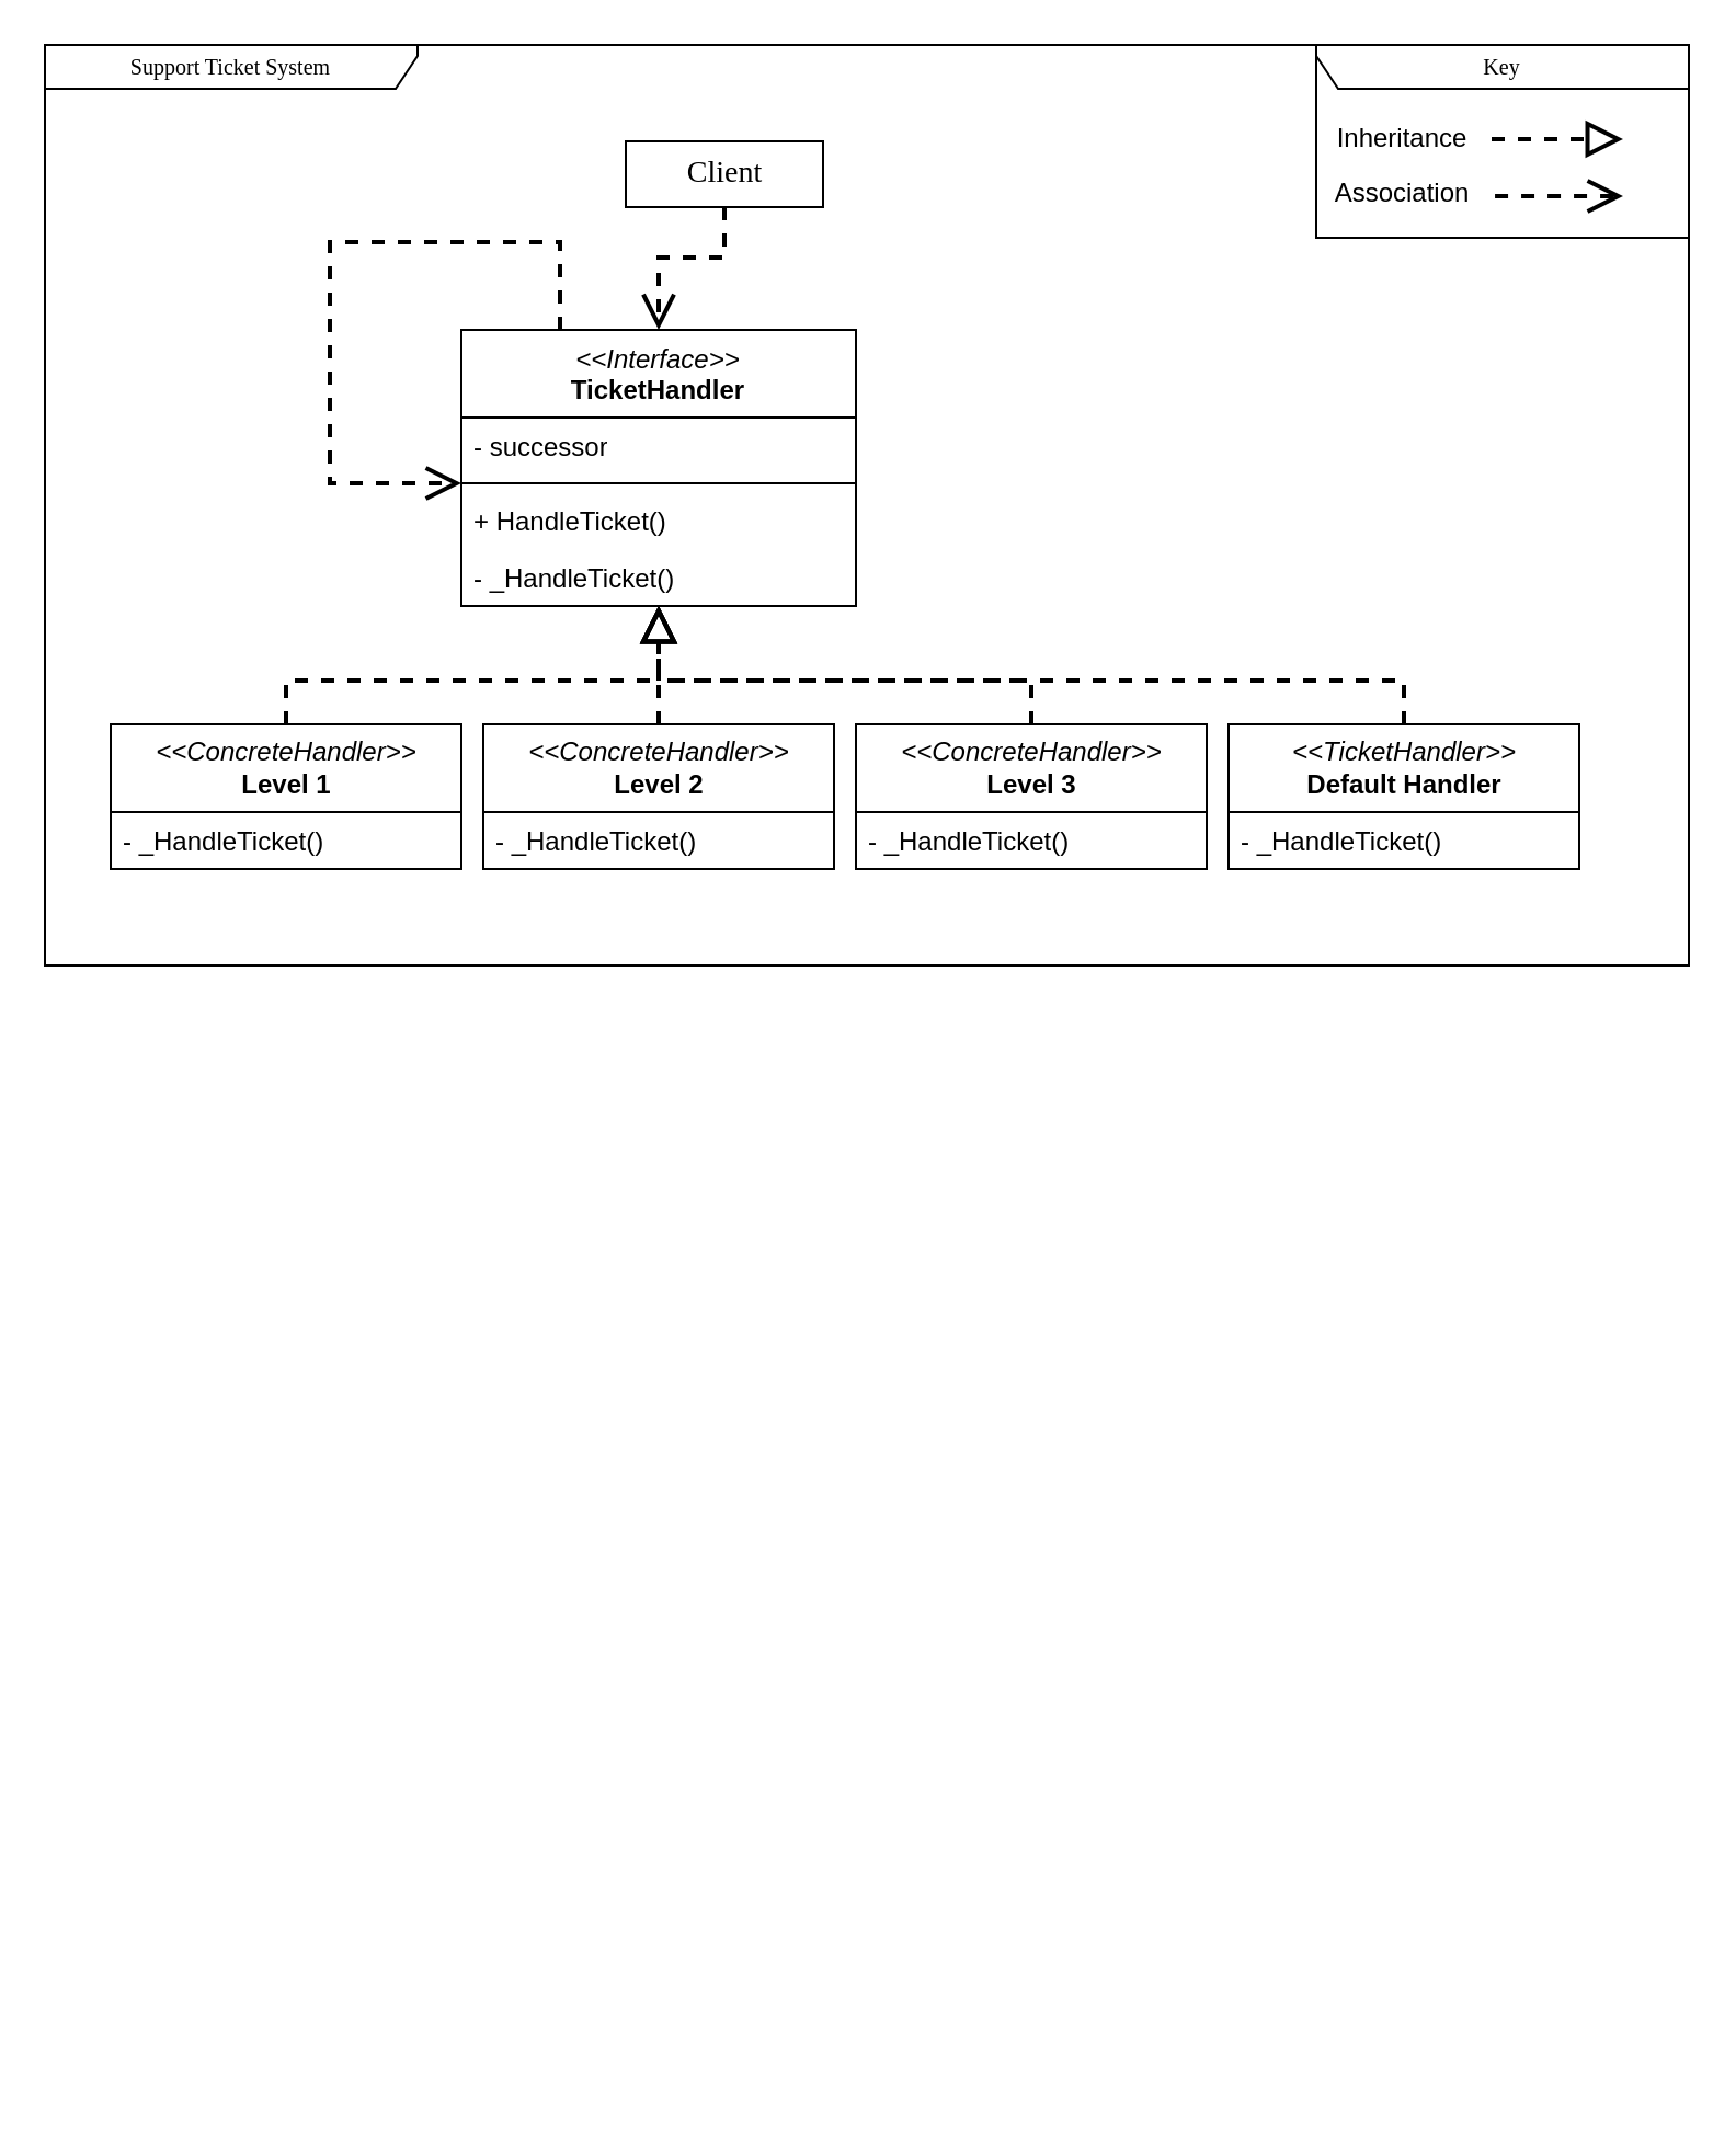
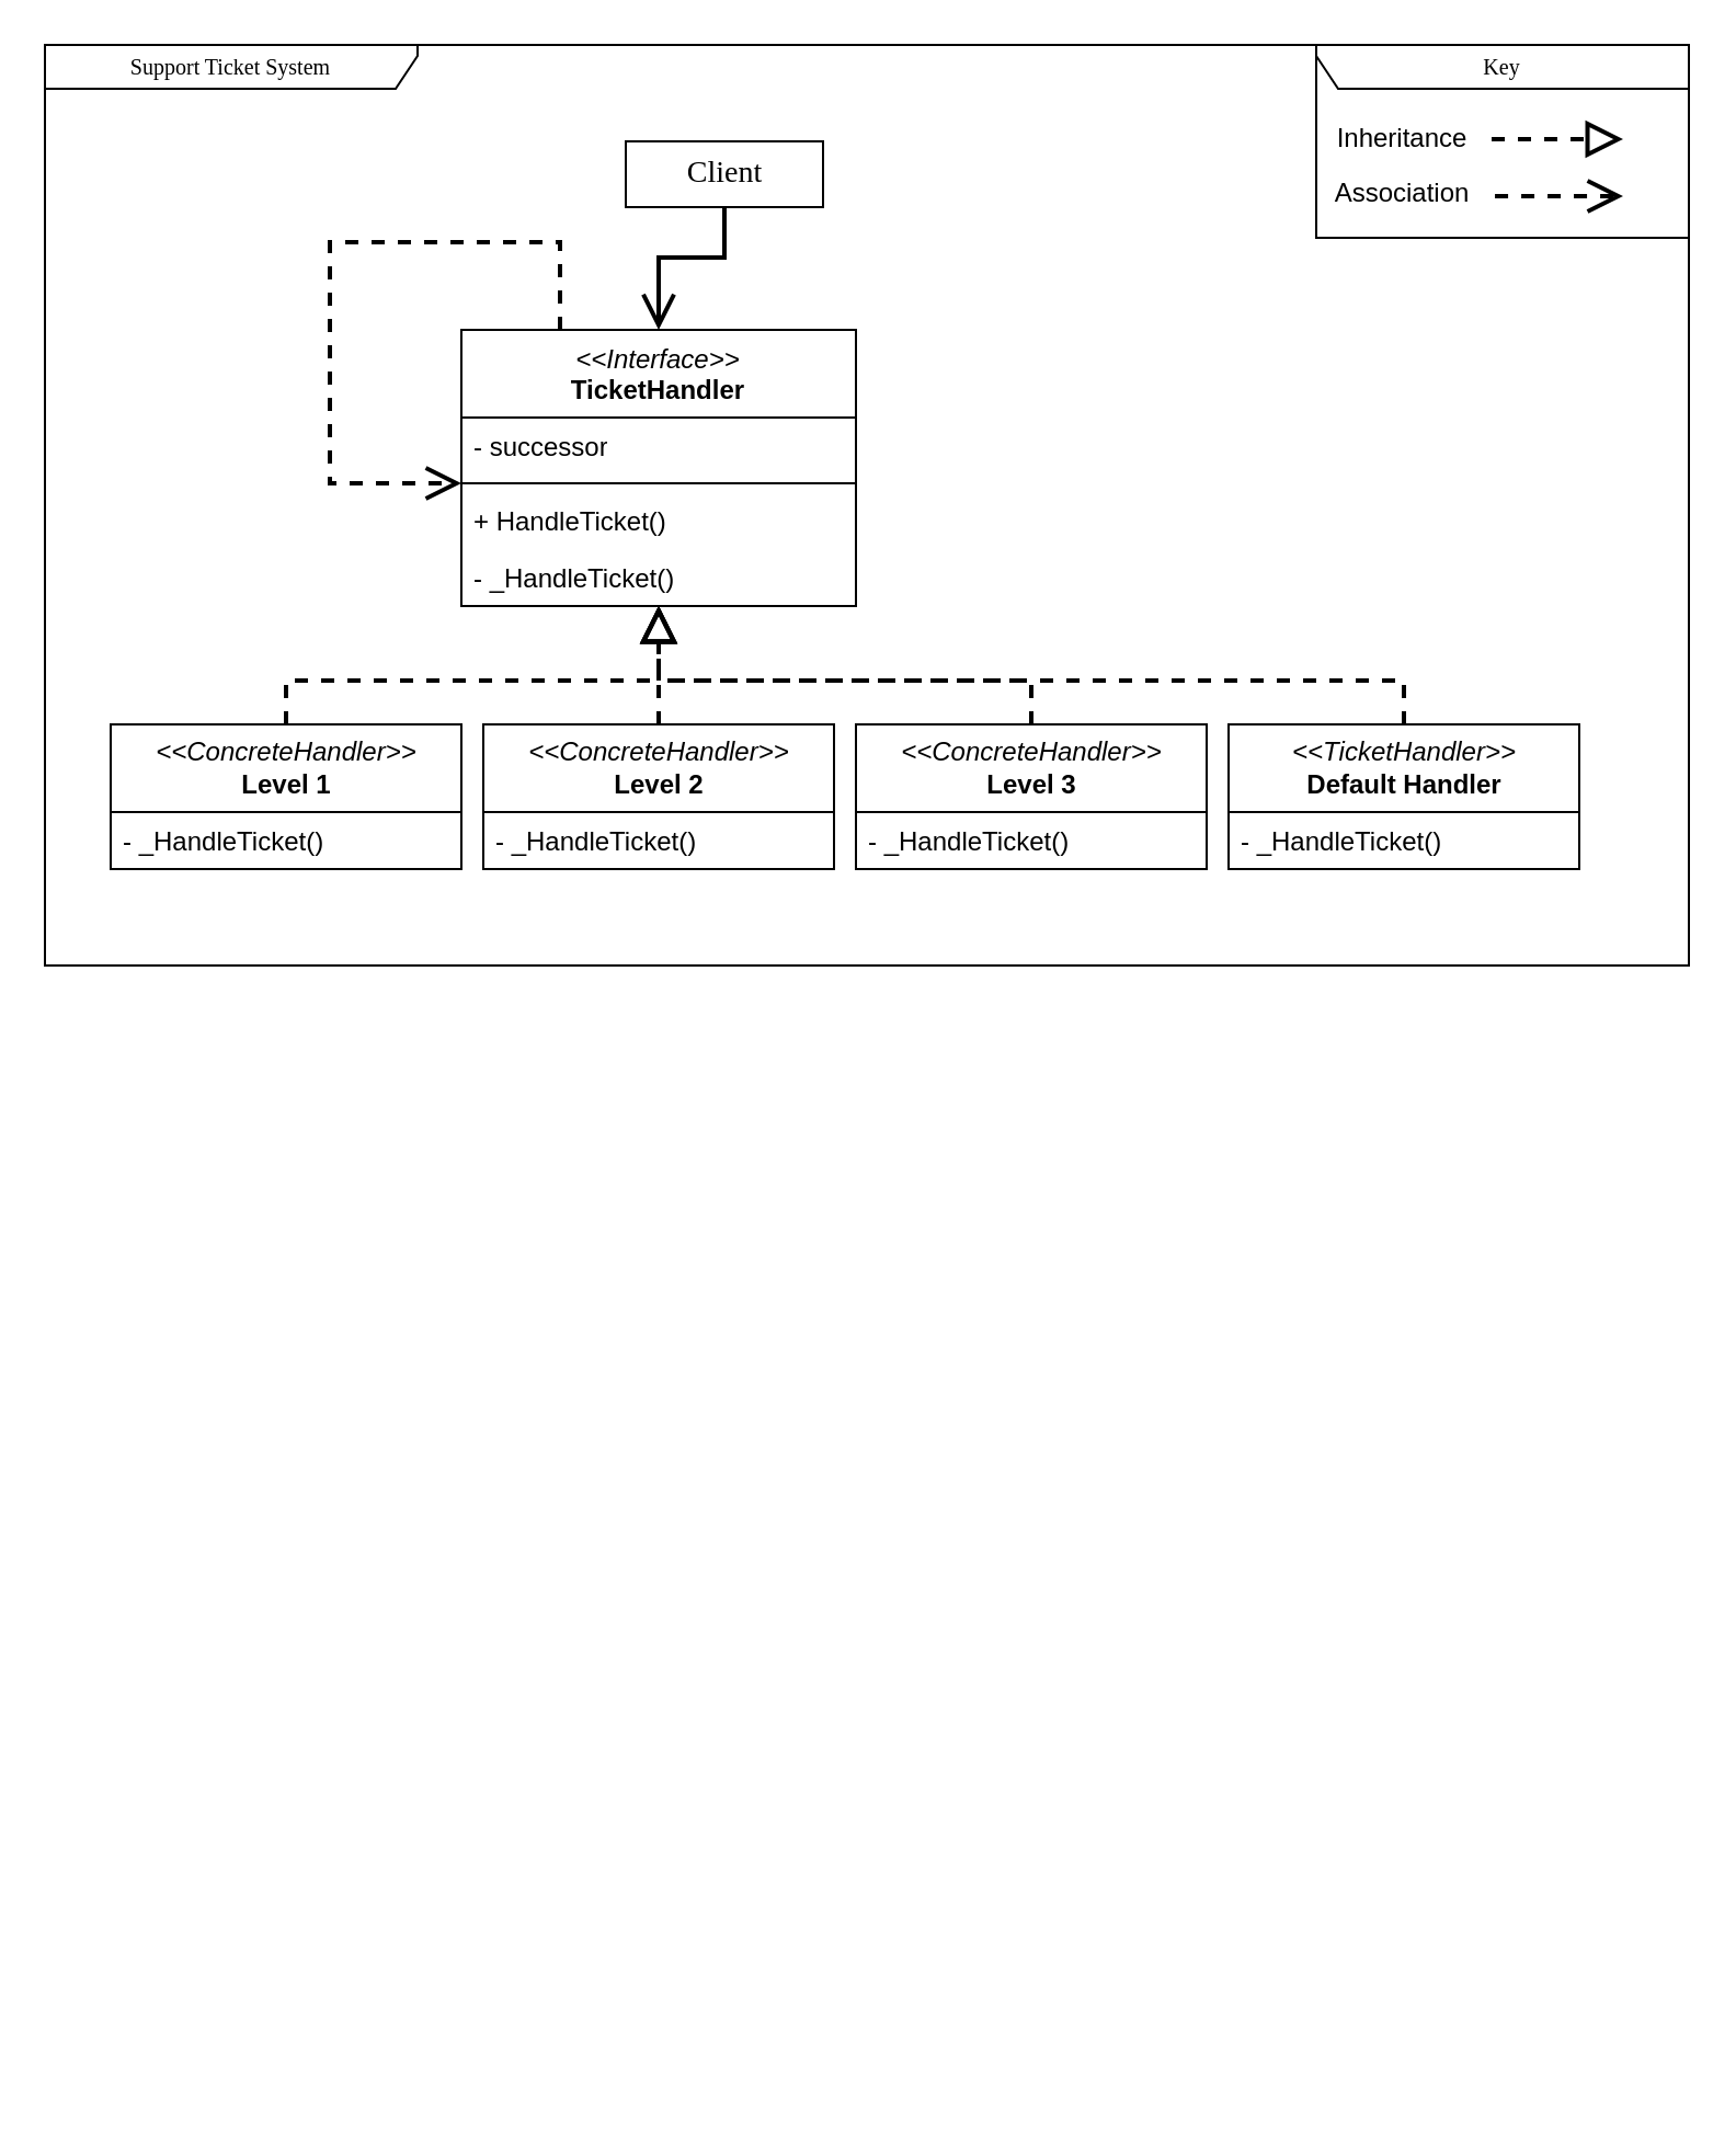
  <mxCell id="0" />
  <mxCell id="1" parent="0" />
  <mxCell id="2" value="Support Ticket System" style="shape=umlFrame;whiteSpace=wrap;html=1;rounded=0;shadow=0;comic=0;labelBackgroundColor=none;strokeWidth=1;fontFamily=Verdana;fontSize=10;align=center;width=170;height=20;" parent="1" vertex="1"><mxGeometry x="20" y="20" width="750" height="420" as="geometry" /></mxCell>
  <mxCell id="3" style="edgeStyle=orthogonalEdgeStyle;rounded=0;html=1;dashed=1;labelBackgroundColor=none;startFill=0;endArrow=open;endFill=0;endSize=10;fontFamily=Verdana;fontSize=10;" parent="1" edge="1"><mxGeometry relative="1" as="geometry"><Array as="points"><mxPoint x="600" y="731" /></Array><mxPoint x="660" y="731.059" as="sourcePoint" /></mxGeometry></mxCell>
  <mxCell id="4" style="edgeStyle=orthogonalEdgeStyle;rounded=0;html=1;dashed=1;labelBackgroundColor=none;startFill=0;endArrow=open;endFill=0;endSize=10;fontFamily=Verdana;fontSize=10;" parent="1" edge="1"><mxGeometry relative="1" as="geometry"><Array as="points" /><mxPoint x="740" y="824" as="sourcePoint" /></mxGeometry></mxCell>
  <mxCell id="5" style="edgeStyle=orthogonalEdgeStyle;rounded=0;html=1;dashed=1;labelBackgroundColor=none;startFill=0;endArrow=open;endFill=0;endSize=10;fontFamily=Verdana;fontSize=10;" parent="1" edge="1"><mxGeometry relative="1" as="geometry"><mxPoint x="740" y="958" as="sourcePoint" /></mxGeometry></mxCell>
  <mxCell id="6" style="edgeStyle=orthogonalEdgeStyle;rounded=0;html=1;dashed=1;labelBackgroundColor=none;startFill=0;endArrow=open;endFill=0;endSize=10;fontFamily=Verdana;fontSize=10;" parent="1" edge="1"><mxGeometry relative="1" as="geometry"><Array as="points" /><mxPoint x="740" y="613" as="sourcePoint" /></mxGeometry></mxCell>
  <mxCell id="7" style="edgeStyle=orthogonalEdgeStyle;rounded=0;html=1;dashed=1;labelBackgroundColor=none;startFill=0;endArrow=open;endFill=0;endSize=10;fontFamily=Verdana;fontSize=10;" parent="1" edge="1"><mxGeometry relative="1" as="geometry"><Array as="points"><mxPoint x="560" y="530" /></Array><mxPoint x="560.059" y="833" as="sourcePoint" /></mxGeometry></mxCell>
  <mxCell id="8" style="edgeStyle=orthogonalEdgeStyle;rounded=0;html=1;dashed=1;labelBackgroundColor=none;startFill=0;endArrow=open;endFill=0;endSize=10;fontFamily=Verdana;fontSize=10;" parent="1" edge="1"><mxGeometry relative="1" as="geometry"><Array as="points" /><mxPoint x="695" y="310" as="targetPoint" /></mxGeometry></mxCell>
  <mxCell id="9" style="edgeStyle=orthogonalEdgeStyle;rounded=0;html=1;dashed=1;labelBackgroundColor=none;startFill=0;endArrow=open;endFill=0;endSize=10;fontFamily=Verdana;fontSize=10;" parent="1" edge="1"><mxGeometry relative="1" as="geometry"><Array as="points"><mxPoint x="580" y="600" /></Array><mxPoint x="660" y="600" as="sourcePoint" /></mxGeometry></mxCell>
- <mxCell id="10" style="edgeStyle=orthogonalEdgeStyle;rounded=0;orthogonalLoop=1;jettySize=auto;html=1;strokeWidth=2;endSize=12;endArrow=open;endFill=0;dashed=1;" parent="1" source="11" target="21" edge="1"><mxGeometry relative="1" as="geometry" /></mxCell>
+ <mxCell id="10" style="edgeStyle=orthogonalEdgeStyle;rounded=0;orthogonalLoop=1;jettySize=auto;html=1;strokeWidth=2;endSize=12;endArrow=open;endFill=0;dashed=0;" parent="1" source="11" target="21" edge="1"><mxGeometry relative="1" as="geometry" /></mxCell>
  <mxCell id="11" value="&lt;font style=&quot;font-size: 14px;&quot;&gt;Client&lt;/font&gt;" style="html=1;rounded=0;shadow=0;comic=0;labelBackgroundColor=none;strokeWidth=1;fontFamily=Verdana;fontSize=10;align=center;" parent="1" vertex="1"><mxGeometry x="285" y="64" width="90" height="30" as="geometry" /></mxCell>
  <mxCell id="12" style="edgeStyle=orthogonalEdgeStyle;rounded=0;orthogonalLoop=1;jettySize=auto;html=1;endArrow=block;endFill=0;dashed=1;strokeWidth=2;endSize=12;" parent="1" source="13" target="21" edge="1"><mxGeometry relative="1" as="geometry"><Array as="points"><mxPoint x="130" y="310" /><mxPoint x="300" y="310" /></Array></mxGeometry></mxCell>
  <mxCell id="13" value="&lt;i style=&quot;font-family: Helvetica; font-size: 12px;&quot;&gt;&amp;lt;&amp;lt;ConcreteHandler&amp;gt;&amp;gt;&lt;/i&gt;&lt;br style=&quot;font-family: Helvetica; font-size: 12px;&quot;&gt;&lt;b style=&quot;font-family: Helvetica; font-size: 12px;&quot;&gt;Level 1&lt;/b&gt;" style="swimlane;html=1;fontStyle=0;childLayout=stackLayout;horizontal=1;startSize=40;fillColor=none;horizontalStack=0;resizeParent=1;resizeLast=0;collapsible=1;marginBottom=0;swimlaneFillColor=#ffffff;rounded=0;shadow=0;comic=0;labelBackgroundColor=none;strokeWidth=1;fontFamily=Verdana;fontSize=10;align=center;" parent="1" vertex="1"><mxGeometry x="50" y="330" width="160" height="66" as="geometry" /></mxCell>
  <mxCell id="14" value="- _HandleTicket()" style="text;strokeColor=none;fillColor=none;align=left;verticalAlign=top;spacingLeft=4;spacingRight=4;overflow=hidden;rotatable=0;points=[[0,0.5],[1,0.5]];portConstraint=eastwest;whiteSpace=wrap;html=1;" parent="13" vertex="1"><mxGeometry y="40" width="160" height="26" as="geometry" /></mxCell>
  <mxCell id="15" value="" style="group" parent="1" vertex="1" connectable="0"><mxGeometry x="500" y="20" width="270" height="88" as="geometry" /></mxCell>
  <mxCell id="16" style="edgeStyle=orthogonalEdgeStyle;rounded=0;orthogonalLoop=1;jettySize=auto;html=1;entryX=0;entryY=0.5;entryDx=0;entryDy=0;dashed=1;strokeWidth=2;endArrow=block;endFill=0;endSize=12;" parent="15" edge="1"><mxGeometry relative="1" as="geometry"><mxPoint x="180" y="43" as="sourcePoint" /><mxPoint x="240" y="43" as="targetPoint" /><Array as="points"><mxPoint x="190" y="43" /><mxPoint x="190" y="43" /></Array></mxGeometry></mxCell>
  <mxCell id="17" style="edgeStyle=orthogonalEdgeStyle;rounded=0;orthogonalLoop=1;jettySize=auto;html=1;startArrow=open;startFill=0;endArrow=none;dashed=1;strokeWidth=2;endSize=6;startSize=12;" parent="15" edge="1"><mxGeometry relative="1" as="geometry"><mxPoint x="240" y="69" as="sourcePoint" /><mxPoint x="180" y="69" as="targetPoint" /><Array as="points"><mxPoint x="235" y="69" /><mxPoint y="69" /></Array></mxGeometry></mxCell>
  <mxCell id="18" value="Inheritance" style="text;html=1;align=center;verticalAlign=middle;resizable=0;points=[];autosize=1;strokeColor=none;fillColor=none;" parent="15" vertex="1"><mxGeometry x="99" y="28" width="80" height="30" as="geometry" /></mxCell>
  <mxCell id="19" value="Association" style="text;html=1;align=center;verticalAlign=middle;resizable=0;points=[];autosize=1;strokeColor=none;fillColor=none;" parent="15" vertex="1"><mxGeometry x="99" y="53" width="80" height="30" as="geometry" /></mxCell>
  <mxCell id="20" value="Key" style="shape=umlFrame;whiteSpace=wrap;html=1;rounded=0;shadow=0;comic=0;labelBackgroundColor=none;strokeWidth=1;fontFamily=Verdana;fontSize=10;align=center;width=170;height=20;flipH=1;" parent="15" vertex="1"><mxGeometry x="100" width="170" height="88" as="geometry" /></mxCell>
  <mxCell id="21" value="&lt;i style=&quot;font-weight: 400; text-wrap-mode: nowrap;&quot;&gt;&amp;lt;&amp;lt;Interface&amp;gt;&amp;gt;&lt;/i&gt;&lt;br style=&quot;font-weight: 400; text-wrap-mode: nowrap;&quot;&gt;&lt;span style=&quot;text-wrap-mode: nowrap;&quot;&gt;TicketHandler&lt;/span&gt;" style="swimlane;fontStyle=1;align=center;verticalAlign=top;childLayout=stackLayout;horizontal=1;startSize=40;horizontalStack=0;resizeParent=1;resizeParentMax=0;resizeLast=0;collapsible=1;marginBottom=0;whiteSpace=wrap;html=1;" parent="1" vertex="1"><mxGeometry x="210" y="150" width="180" height="126" as="geometry" /></mxCell>
  <mxCell id="22" value="- successor" style="text;strokeColor=none;fillColor=none;align=left;verticalAlign=top;spacingLeft=4;spacingRight=4;overflow=hidden;rotatable=0;points=[[0,0.5],[1,0.5]];portConstraint=eastwest;whiteSpace=wrap;html=1;" parent="21" vertex="1"><mxGeometry y="40" width="180" height="26" as="geometry" /></mxCell>
  <mxCell id="23" value="" style="line;strokeWidth=1;fillColor=none;align=left;verticalAlign=middle;spacingTop=-1;spacingLeft=3;spacingRight=3;rotatable=0;labelPosition=right;points=[];portConstraint=eastwest;strokeColor=inherit;" parent="21" vertex="1"><mxGeometry y="66" width="180" height="8" as="geometry" /></mxCell>
  <mxCell id="24" value="+ HandleTicket()" style="text;strokeColor=none;fillColor=none;align=left;verticalAlign=top;spacingLeft=4;spacingRight=4;overflow=hidden;rotatable=0;points=[[0,0.5],[1,0.5]];portConstraint=eastwest;whiteSpace=wrap;html=1;" parent="21" vertex="1"><mxGeometry y="74" width="180" height="26" as="geometry" /></mxCell>
  <mxCell id="25" value="- _HandleTicket()" style="text;strokeColor=none;fillColor=none;align=left;verticalAlign=top;spacingLeft=4;spacingRight=4;overflow=hidden;rotatable=0;points=[[0,0.5],[1,0.5]];portConstraint=eastwest;whiteSpace=wrap;html=1;" parent="21" vertex="1"><mxGeometry y="100" width="180" height="26" as="geometry" /></mxCell>
  <mxCell id="26" style="edgeStyle=orthogonalEdgeStyle;rounded=0;orthogonalLoop=1;jettySize=auto;html=1;endArrow=block;endFill=0;strokeWidth=2;endSize=12;dashed=1;" parent="1" source="27" target="21" edge="1"><mxGeometry relative="1" as="geometry" /></mxCell>
  <mxCell id="27" value="&lt;i style=&quot;font-family: Helvetica; font-size: 12px;&quot;&gt;&amp;lt;&amp;lt;ConcreteHandler&amp;gt;&amp;gt;&lt;/i&gt;&lt;br style=&quot;font-family: Helvetica; font-size: 12px;&quot;&gt;&lt;b style=&quot;font-family: Helvetica; font-size: 12px;&quot;&gt;Level 2&lt;/b&gt;" style="swimlane;html=1;fontStyle=0;childLayout=stackLayout;horizontal=1;startSize=40;fillColor=none;horizontalStack=0;resizeParent=1;resizeLast=0;collapsible=1;marginBottom=0;swimlaneFillColor=#ffffff;rounded=0;shadow=0;comic=0;labelBackgroundColor=none;strokeWidth=1;fontFamily=Verdana;fontSize=10;align=center;" parent="1" vertex="1"><mxGeometry x="220" y="330" width="160" height="66" as="geometry" /></mxCell>
  <mxCell id="28" value="- _HandleTicket()" style="text;strokeColor=none;fillColor=none;align=left;verticalAlign=top;spacingLeft=4;spacingRight=4;overflow=hidden;rotatable=0;points=[[0,0.5],[1,0.5]];portConstraint=eastwest;whiteSpace=wrap;html=1;" parent="27" vertex="1"><mxGeometry y="40" width="160" height="26" as="geometry" /></mxCell>
  <mxCell id="29" style="edgeStyle=orthogonalEdgeStyle;rounded=0;orthogonalLoop=1;jettySize=auto;html=1;endArrow=block;endFill=0;dashed=1;strokeWidth=2;endSize=12;" parent="1" source="30" target="21" edge="1"><mxGeometry relative="1" as="geometry"><Array as="points"><mxPoint x="470" y="310" /><mxPoint x="300" y="310" /></Array></mxGeometry></mxCell>
  <mxCell id="30" value="&lt;i style=&quot;font-family: Helvetica; font-size: 12px;&quot;&gt;&amp;lt;&amp;lt;ConcreteHandler&amp;gt;&amp;gt;&lt;/i&gt;&lt;br style=&quot;font-family: Helvetica; font-size: 12px;&quot;&gt;&lt;b style=&quot;font-family: Helvetica; font-size: 12px;&quot;&gt;Level 3&lt;/b&gt;" style="swimlane;html=1;fontStyle=0;childLayout=stackLayout;horizontal=1;startSize=40;fillColor=none;horizontalStack=0;resizeParent=1;resizeLast=0;collapsible=1;marginBottom=0;swimlaneFillColor=#ffffff;rounded=0;shadow=0;comic=0;labelBackgroundColor=none;strokeWidth=1;fontFamily=Verdana;fontSize=10;align=center;" parent="1" vertex="1"><mxGeometry x="390" y="330" width="160" height="66" as="geometry" /></mxCell>
  <mxCell id="31" value="- _HandleTicket()" style="text;strokeColor=none;fillColor=none;align=left;verticalAlign=top;spacingLeft=4;spacingRight=4;overflow=hidden;rotatable=0;points=[[0,0.5],[1,0.5]];portConstraint=eastwest;whiteSpace=wrap;html=1;" parent="30" vertex="1"><mxGeometry y="40" width="160" height="26" as="geometry" /></mxCell>
  <mxCell id="32" style="edgeStyle=orthogonalEdgeStyle;rounded=0;orthogonalLoop=1;jettySize=auto;html=1;exitX=0.25;exitY=0;exitDx=0;exitDy=0;strokeWidth=2;endArrow=open;endFill=0;dashed=1;endSize=12;" parent="1" source="21" target="21" edge="1"><mxGeometry relative="1" as="geometry"><Array as="points"><mxPoint x="255" y="110" /><mxPoint x="150" y="110" /><mxPoint x="150" y="220" /></Array></mxGeometry></mxCell>
  <mxCell id="33" value="&lt;i style=&quot;font-family: Helvetica; font-size: 12px;&quot;&gt;&amp;lt;&amp;lt;TicketHandler&amp;gt;&amp;gt;&lt;/i&gt;&lt;br style=&quot;font-family: Helvetica; font-size: 12px;&quot;&gt;&lt;font face=&quot;Helvetica&quot;&gt;&lt;span style=&quot;font-size: 12px;&quot;&gt;&lt;b&gt;Default Handler&lt;/b&gt;&lt;/span&gt;&lt;/font&gt;" style="swimlane;html=1;fontStyle=0;childLayout=stackLayout;horizontal=1;startSize=40;fillColor=none;horizontalStack=0;resizeParent=1;resizeLast=0;collapsible=1;marginBottom=0;swimlaneFillColor=#ffffff;rounded=0;shadow=0;comic=0;labelBackgroundColor=none;strokeWidth=1;fontFamily=Verdana;fontSize=10;align=center;" parent="1" vertex="1"><mxGeometry x="560" y="330" width="160" height="66" as="geometry" /></mxCell>
  <mxCell id="34" value="- _HandleTicket()" style="text;strokeColor=none;fillColor=none;align=left;verticalAlign=top;spacingLeft=4;spacingRight=4;overflow=hidden;rotatable=0;points=[[0,0.5],[1,0.5]];portConstraint=eastwest;whiteSpace=wrap;html=1;" parent="33" vertex="1"><mxGeometry y="40" width="160" height="26" as="geometry" /></mxCell>
  <mxCell id="35" style="edgeStyle=orthogonalEdgeStyle;rounded=0;orthogonalLoop=1;jettySize=auto;html=1;endArrow=block;endFill=0;dashed=1;strokeWidth=2;endSize=12;" parent="1" source="33" target="21" edge="1"><mxGeometry relative="1" as="geometry"><mxPoint x="620" y="354" as="sourcePoint" /><mxPoint x="450" y="300" as="targetPoint" /><Array as="points"><mxPoint x="640" y="310" /><mxPoint x="300" y="310" /></Array></mxGeometry></mxCell>
